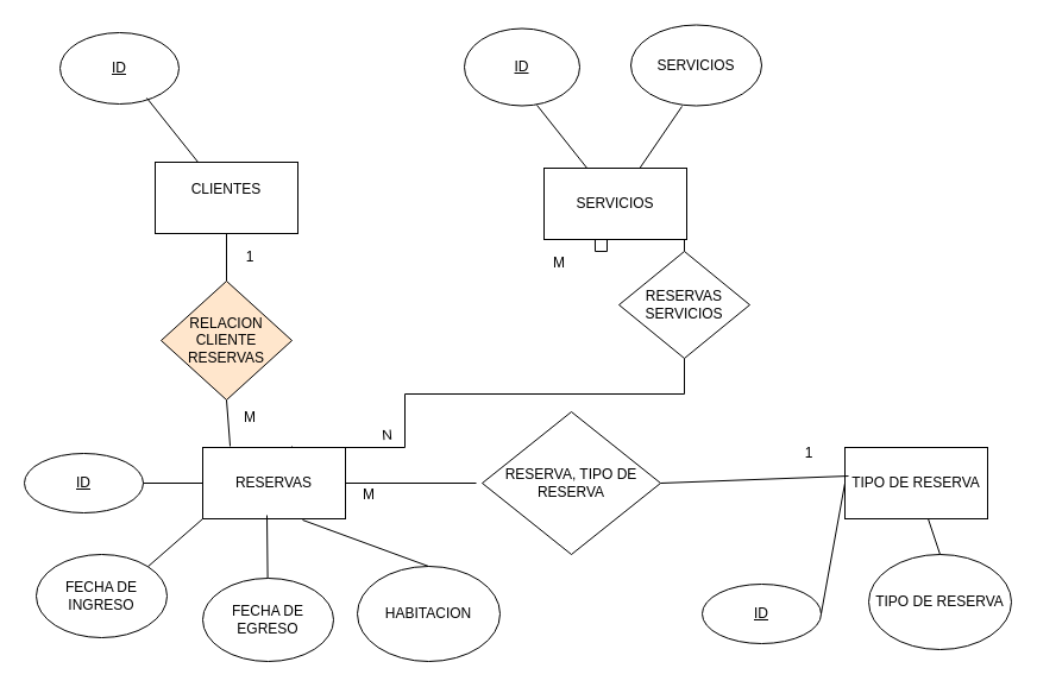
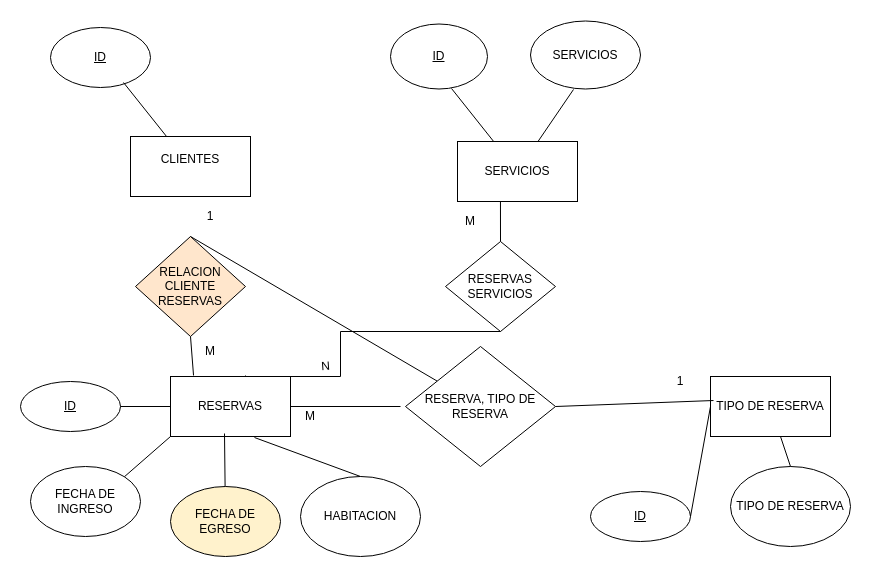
  <mxCell id="0" />
  <mxCell id="1" parent="0" />
  <mxCell id="2" value="CLIENTES&lt;div&gt;&lt;br&gt;&lt;/div&gt;" style="rounded=0;whiteSpace=wrap;html=1;" parent="1" vertex="1"><mxGeometry x="130" y="136" width="120" height="60" as="geometry" /></mxCell>
  <mxCell id="3" value="&lt;u&gt;ID&lt;/u&gt;" style="ellipse;whiteSpace=wrap;html=1;" parent="1" vertex="1"><mxGeometry x="50" y="27" width="100" height="60" as="geometry" /></mxCell>
  <mxCell id="4" style="edgeStyle=none;rounded=0;orthogonalLoop=1;jettySize=auto;html=1;exitX=0.5;exitY=0;exitDx=0;exitDy=0;endArrow=baseDash;startFill=0;endFill=0;" parent="1" edge="1"><mxGeometry relative="1" as="geometry"><mxPoint x="190" y="137" as="sourcePoint" /><mxPoint x="190" y="137" as="targetPoint" /></mxGeometry></mxCell>
  <mxCell id="5" value="" style="endArrow=none;html=1;rounded=0;exitX=0.73;exitY=0.917;exitDx=0;exitDy=0;exitPerimeter=0;" parent="1" source="3" target="2" edge="1"><mxGeometry width="50" height="50" relative="1" as="geometry"><mxPoint x="410" y="256" as="sourcePoint" /><mxPoint x="460" y="206" as="targetPoint" /></mxGeometry></mxCell>
  <mxCell id="6" value="SERVICIOS" style="rounded=0;whiteSpace=wrap;html=1;" parent="1" vertex="1"><mxGeometry x="457" y="141" width="120" height="60" as="geometry" /></mxCell>
  <mxCell id="7" style="edgeStyle=none;rounded=0;orthogonalLoop=1;jettySize=auto;html=1;exitX=0.5;exitY=0;exitDx=0;exitDy=0;endArrow=baseDash;startFill=0;endFill=0;" parent="1" edge="1"><mxGeometry relative="1" as="geometry"><mxPoint x="517" y="142" as="sourcePoint" /><mxPoint x="517" y="142" as="targetPoint" /></mxGeometry></mxCell>
  <mxCell id="8" value="" style="endArrow=none;html=1;rounded=0;entryX=0.391;entryY=1.007;entryDx=0;entryDy=0;entryPerimeter=0;" parent="1" source="6" target="11" edge="1"><mxGeometry width="50" height="50" relative="1" as="geometry"><mxPoint x="737" y="261" as="sourcePoint" /><mxPoint x="577" y="91" as="targetPoint" /></mxGeometry></mxCell>
  <mxCell id="9" value="" style="endArrow=none;html=1;rounded=0;exitX=0.629;exitY=0.992;exitDx=0;exitDy=0;exitPerimeter=0;" parent="1" source="10" target="6" edge="1"><mxGeometry width="50" height="50" relative="1" as="geometry"><mxPoint x="500" y="96" as="sourcePoint" /><mxPoint x="787" y="211" as="targetPoint" /></mxGeometry></mxCell>
  <mxCell id="10" value="&lt;u&gt;ID&lt;/u&gt;" style="ellipse;whiteSpace=wrap;html=1;" parent="1" vertex="1"><mxGeometry x="390" y="23.5" width="97" height="65" as="geometry" /></mxCell>
  <mxCell id="11" value="SERVICIOS" style="ellipse;whiteSpace=wrap;html=1;" parent="1" vertex="1"><mxGeometry x="530" y="20.5" width="110" height="68" as="geometry" /></mxCell>
  <mxCell id="12" value="RESERVAS" style="rounded=0;whiteSpace=wrap;html=1;" parent="1" vertex="1"><mxGeometry x="170" y="376" width="120" height="60" as="geometry" /></mxCell>
  <mxCell id="13" value="&lt;u&gt;ID&lt;/u&gt;" style="ellipse;whiteSpace=wrap;html=1;" parent="1" vertex="1"><mxGeometry y="381" width="100" height="50" as="geometry" x="20" /></mxCell>
  <mxCell id="14" value="FECHA DE INGRESO" style="ellipse;whiteSpace=wrap;html=1;" parent="1" vertex="1"><mxGeometry x="30" y="466" width="110" height="70" as="geometry" /></mxCell>
- <mxCell id="15" value="FECHA DE EGRESO" style="ellipse;whiteSpace=wrap;html=1;" parent="1" vertex="1"><mxGeometry x="170" y="486" width="110" height="70" as="geometry" /></mxCell>
+ <mxCell id="15" value="FECHA DE EGRESO" style="ellipse;whiteSpace=wrap;html=1;fillColor=#fff2cc;" parent="1" vertex="1"><mxGeometry x="170" y="486" width="110" height="70" as="geometry" /></mxCell>
  <mxCell id="16" value="HABITACION&lt;span style=&quot;color: rgba(0, 0, 0, 0); font-family: monospace; font-size: 0px; text-align: start; text-wrap-mode: nowrap;&quot;&gt;%3CmxGraphModel%3E%3Croot%3E%3CmxCell%20id%3D%220%22%2F%3E%3CmxCell%20id%3D%221%22%20parent%3D%220%22%2F%3E%3CmxCell%20id%3D%222%22%20value%3D%22FECHA%20DE%20INGRESO%22%20style%3D%22ellipse%3BwhiteSpace%3Dwrap%3Bhtml%3D1%3B%22%20vertex%3D%221%22%20parent%3D%221%22%3E%3CmxGeometry%20x%3D%2210%22%20y%3D%22460%22%20width%3D%22110%22%20height%3D%2270%22%20as%3D%22geometry%22%2F%3E%3C%2FmxCell%3E%3C%2Froot%3E%3C%2FmxGraphModel%3E&lt;/span&gt;" style="ellipse;whiteSpace=wrap;html=1;" parent="1" vertex="1"><mxGeometry x="300" y="476" width="120" height="80" as="geometry" /></mxCell>
  <mxCell id="17" value="TIPO DE RESERVA" style="ellipse;whiteSpace=wrap;html=1;" parent="1" vertex="1"><mxGeometry x="730" y="466" width="120" height="80" as="geometry" /></mxCell>
  <mxCell id="18" value="" style="endArrow=none;html=1;rounded=0;entryX=0.7;entryY=1.017;entryDx=0;entryDy=0;entryPerimeter=0;exitX=0.5;exitY=0;exitDx=0;exitDy=0;" parent="1" source="16" target="12" edge="1"><mxGeometry width="50" height="50" relative="1" as="geometry"><mxPoint x="250" y="556" as="sourcePoint" /><mxPoint x="300" y="506" as="targetPoint" /></mxGeometry></mxCell>
  <mxCell id="19" value="" style="endArrow=none;html=1;rounded=0;entryX=0.45;entryY=0.95;entryDx=0;entryDy=0;entryPerimeter=0;" parent="1" source="15" target="12" edge="1"><mxGeometry width="50" height="50" relative="1" as="geometry"><mxPoint x="410" y="366" as="sourcePoint" /><mxPoint x="230" y="496" as="targetPoint" /><Array as="points" /></mxGeometry></mxCell>
  <mxCell id="20" value="" style="endArrow=none;html=1;rounded=0;entryX=0;entryY=1;entryDx=0;entryDy=0;exitX=1;exitY=0;exitDx=0;exitDy=0;" parent="1" source="14" target="12" edge="1"><mxGeometry width="50" height="50" relative="1" as="geometry"><mxPoint x="410" y="366" as="sourcePoint" /><mxPoint x="460" y="316" as="targetPoint" /></mxGeometry></mxCell>
  <mxCell id="21" value="" style="endArrow=none;html=1;rounded=0;entryX=1;entryY=0.5;entryDx=0;entryDy=0;exitX=0;exitY=0.5;exitDx=0;exitDy=0;" parent="1" source="12" target="13" edge="1"><mxGeometry width="50" height="50" relative="1" as="geometry"><mxPoint x="410" y="366" as="sourcePoint" /><mxPoint x="460" y="316" as="targetPoint" /></mxGeometry></mxCell>
  <mxCell id="22" value="RELACION CLIENTE RESERVAS" style="rhombus;whiteSpace=wrap;html=1;fillColor=#ffe6cc;" parent="1" vertex="1"><mxGeometry x="135" y="236" width="110" height="100" as="geometry" /></mxCell>
- <mxCell id="23" value="" style="endArrow=none;html=1;rounded=0;entryX=0.5;entryY=1;entryDx=0;entryDy=0;exitX=0.5;exitY=0;exitDx=0;exitDy=0;" parent="1" source="22" target="2" edge="1"><mxGeometry width="50" height="50" relative="1" as="geometry"><mxPoint x="330" y="366" as="sourcePoint" /><mxPoint x="380" y="316" as="targetPoint" /></mxGeometry></mxCell>
+ <mxCell id="23" value="" style="endArrow=none;html=1;rounded=0;exitX=0.5;exitY=0;exitDx=0;exitDy=0;" parent="1" source="22" target="37" edge="1"><mxGeometry width="50" height="50" relative="1" as="geometry"><mxPoint x="330" y="366" as="sourcePoint" /><mxPoint x="380" y="316" as="targetPoint" /></mxGeometry></mxCell>
  <mxCell id="24" value="" style="endArrow=none;html=1;rounded=0;exitX=0.192;exitY=-0.017;exitDx=0;exitDy=0;entryX=0.5;entryY=1;entryDx=0;entryDy=0;exitPerimeter=0;" parent="1" source="12" target="22" edge="1"><mxGeometry width="50" height="50" relative="1" as="geometry"><mxPoint x="330" y="366" as="sourcePoint" /><mxPoint x="380" y="316" as="targetPoint" /></mxGeometry></mxCell>
  <mxCell id="25" style="edgeStyle=none;shape=link;rounded=0;orthogonalLoop=1;jettySize=auto;html=1;exitX=0;exitY=1;exitDx=0;exitDy=0;" parent="1" source="22" target="22" edge="1"><mxGeometry relative="1" as="geometry" /></mxCell>
  <mxCell id="26" value="1" style="text;html=1;align=center;verticalAlign=middle;whiteSpace=wrap;rounded=0;" parent="1" vertex="1"><mxGeometry x="180" y="201" width="60" height="30" as="geometry" /></mxCell>
  <mxCell id="27" value="M" style="text;html=1;align=center;verticalAlign=middle;whiteSpace=wrap;rounded=0;" parent="1" vertex="1"><mxGeometry x="180" y="336" width="60" height="30" as="geometry" /></mxCell>
- <mxCell id="28" value="RESERVAS&lt;div&gt;SERVICIOS&lt;/div&gt;" style="rhombus;whiteSpace=wrap;html=1;" parent="1" vertex="1"><mxGeometry x="520" y="211" width="110" height="90" as="geometry" /></mxCell>
+ <mxCell id="28" value="RESERVAS&lt;div&gt;SERVICIOS&lt;/div&gt;" style="rhombus;whiteSpace=wrap;html=1;" parent="1" vertex="1"><mxGeometry x="445" y="241" width="110" height="90" as="geometry" /></mxCell>
  <mxCell id="29" value="" style="endArrow=none;html=1;rounded=0;edgeStyle=orthogonalEdgeStyle;entryX=0.5;entryY=1;entryDx=0;entryDy=0;" parent="1" target="28" edge="1"><mxGeometry width="50" height="50" relative="1" as="geometry"><mxPoint x="245" y="375" as="sourcePoint" /><mxPoint x="330" y="305" as="targetPoint" /><Array as="points"><mxPoint x="245" y="376" /><mxPoint x="340" y="376" /><mxPoint x="340" y="331" /></Array></mxGeometry></mxCell>
  <mxCell id="30" value="M" style="text;html=1;align=center;verticalAlign=middle;whiteSpace=wrap;rounded=0;" parent="1" vertex="1"><mxGeometry x="440" y="206" width="60" height="30" as="geometry" /></mxCell>
  <mxCell id="31" value="N" style="text;html=1;align=center;verticalAlign=middle;resizable=0;points=[];autosize=1;strokeColor=none;fillColor=none;rotation=-4;" parent="1" vertex="1"><mxGeometry x="310" y="351" width="30" height="30" as="geometry" /></mxCell>
  <mxCell id="32" value="" style="endArrow=none;html=1;rounded=0;edgeStyle=orthogonalEdgeStyle;entryX=0.358;entryY=1;entryDx=0;entryDy=0;exitX=0.5;exitY=0;exitDx=0;exitDy=0;entryPerimeter=0;" parent="1" source="28" target="6" edge="1"><mxGeometry width="50" height="50" relative="1" as="geometry"><mxPoint x="330" y="366" as="sourcePoint" /><mxPoint x="380" y="316" as="targetPoint" /></mxGeometry></mxCell>
  <mxCell id="33" value="TIPO DE RESERVA" style="rounded=0;whiteSpace=wrap;html=1;" vertex="1" parent="1"><mxGeometry x="710" y="376" width="120" height="60" as="geometry" /></mxCell>
  <mxCell id="34" value="" style="endArrow=none;html=1;rounded=0;exitX=0.5;exitY=0;exitDx=0;exitDy=0;" edge="1" parent="1" source="17" target="33"><mxGeometry relative="1" as="geometry"><mxPoint x="480" y="416" as="sourcePoint" /><mxPoint x="640" y="416" as="targetPoint" /></mxGeometry></mxCell>
  <mxCell id="35" value="&lt;u&gt;ID&lt;/u&gt;" style="ellipse;whiteSpace=wrap;html=1;" vertex="1" parent="1"><mxGeometry x="590" y="491" width="100" height="50" as="geometry" /></mxCell>
  <mxCell id="36" value="" style="endArrow=none;html=1;rounded=0;exitX=1;exitY=0.5;exitDx=0;exitDy=0;entryX=0;entryY=0.5;entryDx=0;entryDy=0;" edge="1" parent="1" source="35" target="33"><mxGeometry relative="1" as="geometry"><mxPoint x="570" y="426" as="sourcePoint" /><mxPoint x="650" y="411" as="targetPoint" /></mxGeometry></mxCell>
  <mxCell id="37" value="RESERVA, TIPO DE RESERVA" style="rhombus;whiteSpace=wrap;html=1;" vertex="1" parent="1"><mxGeometry x="405" y="346" width="150" height="120" as="geometry" /></mxCell>
  <mxCell id="38" style="edgeStyle=none;shape=link;rounded=0;orthogonalLoop=1;jettySize=auto;html=1;exitX=0;exitY=1;exitDx=0;exitDy=0;" edge="1" parent="1" source="37" target="37"><mxGeometry relative="1" as="geometry" /></mxCell>
  <mxCell id="39" value="M" style="text;html=1;align=center;verticalAlign=middle;whiteSpace=wrap;rounded=0;" vertex="1" parent="1"><mxGeometry x="280" y="401" width="60" height="30" as="geometry" /></mxCell>
  <mxCell id="40" value="" style="endArrow=none;html=1;rounded=0;exitX=1;exitY=0.5;exitDx=0;exitDy=0;entryX=0.025;entryY=0.4;entryDx=0;entryDy=0;entryPerimeter=0;" edge="1" parent="1" source="37" target="33"><mxGeometry relative="1" as="geometry"><mxPoint x="360" y="346" as="sourcePoint" /><mxPoint x="520" y="346" as="targetPoint" /></mxGeometry></mxCell>
  <mxCell id="41" value="" style="endArrow=none;html=1;rounded=0;exitX=1;exitY=0.5;exitDx=0;exitDy=0;" edge="1" parent="1" source="12"><mxGeometry relative="1" as="geometry"><mxPoint x="285" y="395.5" as="sourcePoint" /><mxPoint x="400" y="406" as="targetPoint" /></mxGeometry></mxCell>
  <mxCell id="42" value="1" style="text;html=1;align=center;verticalAlign=middle;whiteSpace=wrap;rounded=0;" vertex="1" parent="1"><mxGeometry x="650" y="366" width="60" height="30" as="geometry" /></mxCell>
